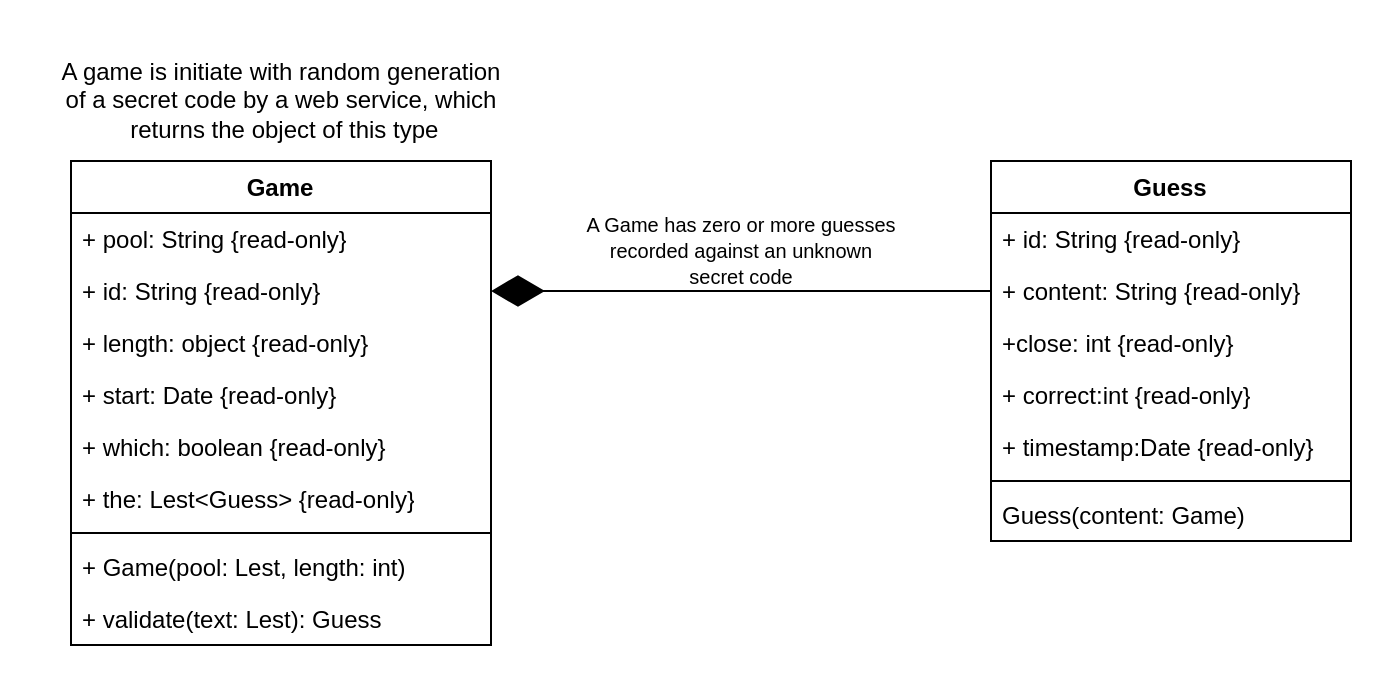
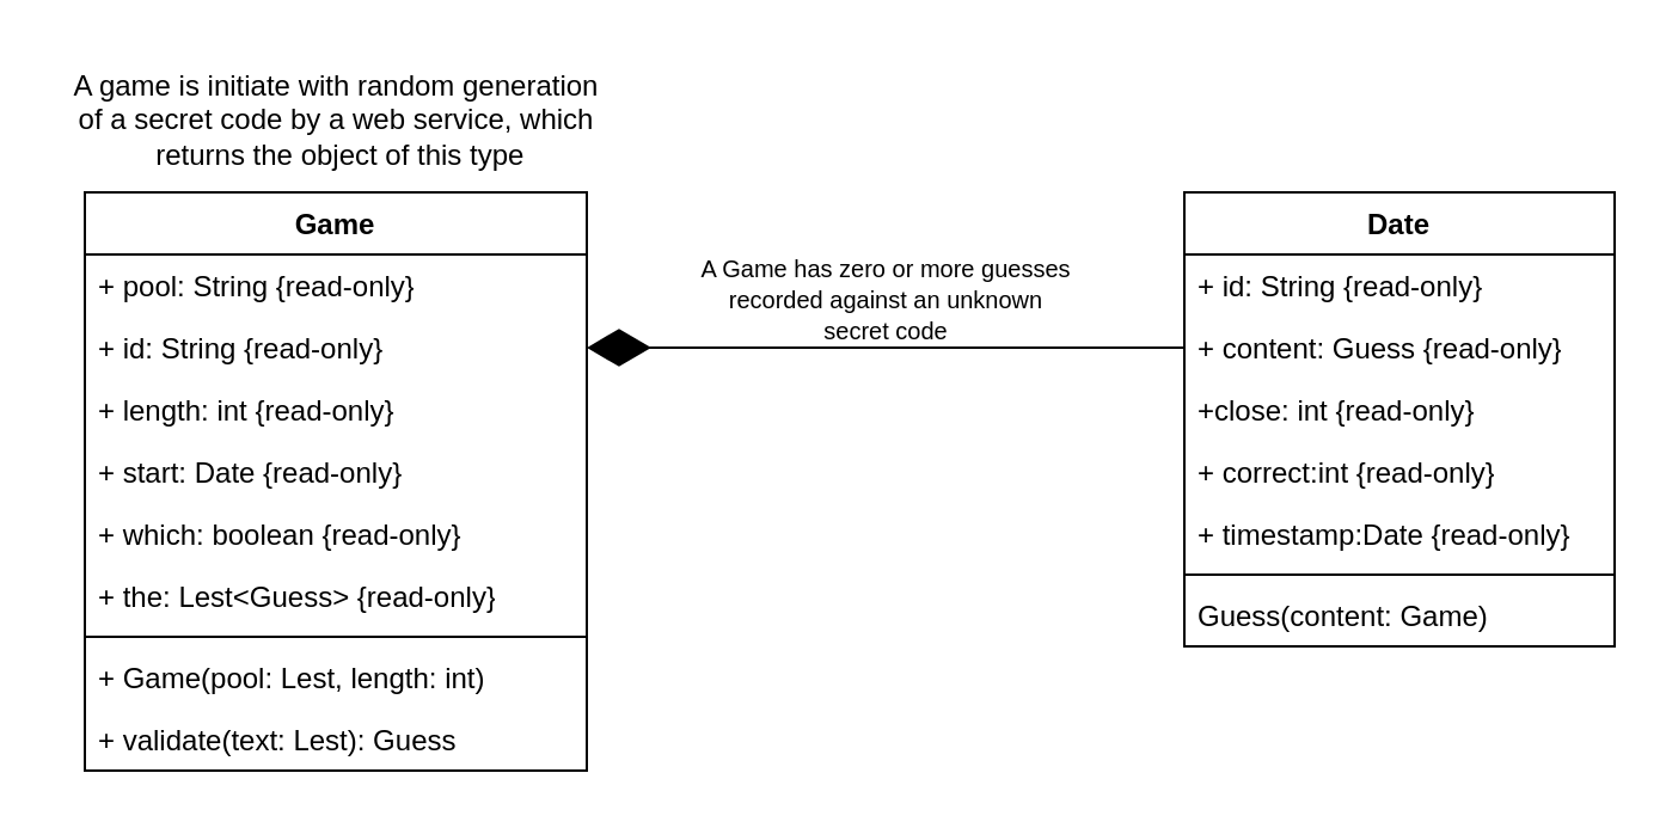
  <mxCell id="0" />
  <mxCell id="1" parent="0" />
  <mxCell id="2" value="Game" style="swimlane;fontStyle=1;align=center;verticalAlign=top;childLayout=stackLayout;horizontal=1;startSize=26;horizontalStack=0;resizeParent=1;resizeParentMax=0;resizeLast=0;collapsible=1;marginBottom=0;whiteSpace=wrap;html=1;" parent="1" vertex="1"><mxGeometry x="35" y="80" width="210" height="242" as="geometry" /></mxCell>
  <mxCell id="3" value="+ pool: String&amp;nbsp;{read-only}" style="text;strokeColor=none;fillColor=none;align=left;verticalAlign=top;spacingLeft=4;spacingRight=4;overflow=hidden;rotatable=0;points=[[0,0.5],[1,0.5]];portConstraint=eastwest;whiteSpace=wrap;html=1;" parent="2" vertex="1"><mxGeometry y="26" width="210" height="26" as="geometry" /></mxCell>
  <mxCell id="4" value="+ id: String {read-only}" style="text;strokeColor=none;fillColor=none;align=left;verticalAlign=top;spacingLeft=4;spacingRight=4;overflow=hidden;rotatable=0;points=[[0,0.5],[1,0.5]];portConstraint=eastwest;whiteSpace=wrap;html=1;" parent="2" vertex="1"><mxGeometry y="52" width="210" height="26" as="geometry" /></mxCell>
- <mxCell id="5" value="+ length: object&amp;nbsp;{read-only}" style="text;strokeColor=none;fillColor=none;align=left;verticalAlign=top;spacingLeft=4;spacingRight=4;overflow=hidden;rotatable=0;points=[[0,0.5],[1,0.5]];portConstraint=eastwest;whiteSpace=wrap;html=1;" parent="2" vertex="1"><mxGeometry y="78" width="210" height="26" as="geometry" /></mxCell>
+ <mxCell id="5" value="+ length: int&amp;nbsp;{read-only}" style="text;strokeColor=none;fillColor=none;align=left;verticalAlign=top;spacingLeft=4;spacingRight=4;overflow=hidden;rotatable=0;points=[[0,0.5],[1,0.5]];portConstraint=eastwest;whiteSpace=wrap;html=1;" parent="2" vertex="1"><mxGeometry y="78" width="210" height="26" as="geometry" /></mxCell>
  <mxCell id="6" value="+ start: Date&amp;nbsp;{read-only}" style="text;strokeColor=none;fillColor=none;align=left;verticalAlign=top;spacingLeft=4;spacingRight=4;overflow=hidden;rotatable=0;points=[[0,0.5],[1,0.5]];portConstraint=eastwest;whiteSpace=wrap;html=1;" parent="2" vertex="1"><mxGeometry y="104" width="210" height="26" as="geometry" /></mxCell>
  <mxCell id="7" value="+ which: boolean&amp;nbsp;{read-only}" style="text;strokeColor=none;fillColor=none;align=left;verticalAlign=top;spacingLeft=4;spacingRight=4;overflow=hidden;rotatable=0;points=[[0,0.5],[1,0.5]];portConstraint=eastwest;whiteSpace=wrap;html=1;" parent="2" vertex="1"><mxGeometry y="130" width="210" height="26" as="geometry" /></mxCell>
  <mxCell id="8" value="+ the: Lest&amp;lt;Guess&amp;gt;&amp;nbsp;{read-only}" style="text;strokeColor=none;fillColor=none;align=left;verticalAlign=top;spacingLeft=4;spacingRight=4;overflow=hidden;rotatable=0;points=[[0,0.5],[1,0.5]];portConstraint=eastwest;whiteSpace=wrap;html=1;" parent="2" vertex="1"><mxGeometry y="156" width="210" height="26" as="geometry" /></mxCell>
  <mxCell id="9" value="" style="line;strokeWidth=1;fillColor=none;align=left;verticalAlign=middle;spacingTop=-1;spacingLeft=3;spacingRight=3;rotatable=0;labelPosition=right;points=[];portConstraint=eastwest;strokeColor=inherit;" parent="2" vertex="1"><mxGeometry y="182" width="210" height="8" as="geometry" /></mxCell>
  <mxCell id="10" value="+ Game(pool: Lest, length: int)" style="text;strokeColor=none;fillColor=none;align=left;verticalAlign=top;spacingLeft=4;spacingRight=4;overflow=hidden;rotatable=0;points=[[0,0.5],[1,0.5]];portConstraint=eastwest;whiteSpace=wrap;html=1;" parent="2" vertex="1"><mxGeometry y="190" width="210" height="26" as="geometry" /></mxCell>
  <mxCell id="11" value="+ validate(text: Lest): Guess" style="text;strokeColor=none;fillColor=none;align=left;verticalAlign=top;spacingLeft=4;spacingRight=4;overflow=hidden;rotatable=0;points=[[0,0.5],[1,0.5]];portConstraint=eastwest;whiteSpace=wrap;html=1;" parent="2" vertex="1"><mxGeometry y="216" width="210" height="26" as="geometry" /></mxCell>
- <mxCell id="12" value="Guess" style="swimlane;fontStyle=1;align=center;verticalAlign=top;childLayout=stackLayout;horizontal=1;startSize=26;horizontalStack=0;resizeParent=1;resizeParentMax=0;resizeLast=0;collapsible=1;marginBottom=0;whiteSpace=wrap;html=1;" parent="1" vertex="1"><mxGeometry x="495" y="80" width="180" height="190" as="geometry"><mxRectangle x="400" y="80" width="100" height="30" as="alternateBounds" /></mxGeometry></mxCell>
+ <mxCell id="12" value="Date" style="swimlane;fontStyle=1;align=center;verticalAlign=top;childLayout=stackLayout;horizontal=1;startSize=26;horizontalStack=0;resizeParent=1;resizeParentMax=0;resizeLast=0;collapsible=1;marginBottom=0;whiteSpace=wrap;html=1;" parent="1" vertex="1"><mxGeometry x="495" y="80" width="180" height="190" as="geometry"><mxRectangle x="400" y="80" width="100" height="30" as="alternateBounds" /></mxGeometry></mxCell>
  <mxCell id="13" value="+ id: String {read-only}" style="text;strokeColor=none;fillColor=none;align=left;verticalAlign=top;spacingLeft=4;spacingRight=4;overflow=hidden;rotatable=0;points=[[0,0.5],[1,0.5]];portConstraint=eastwest;whiteSpace=wrap;html=1;" parent="12" vertex="1"><mxGeometry y="26" width="180" height="26" as="geometry" /></mxCell>
- <mxCell id="14" value="+ content: String {read-only}" style="text;strokeColor=none;fillColor=none;align=left;verticalAlign=top;spacingLeft=4;spacingRight=4;overflow=hidden;rotatable=0;points=[[0,0.5],[1,0.5]];portConstraint=eastwest;whiteSpace=wrap;html=1;" parent="12" vertex="1"><mxGeometry y="52" width="180" height="26" as="geometry" /></mxCell>
+ <mxCell id="14" value="+ content: Guess {read-only}" style="text;strokeColor=none;fillColor=none;align=left;verticalAlign=top;spacingLeft=4;spacingRight=4;overflow=hidden;rotatable=0;points=[[0,0.5],[1,0.5]];portConstraint=eastwest;whiteSpace=wrap;html=1;" parent="12" vertex="1"><mxGeometry y="52" width="180" height="26" as="geometry" /></mxCell>
  <mxCell id="15" value="+close: int {read-only}" style="text;strokeColor=none;fillColor=none;align=left;verticalAlign=top;spacingLeft=4;spacingRight=4;overflow=hidden;rotatable=0;points=[[0,0.5],[1,0.5]];portConstraint=eastwest;whiteSpace=wrap;html=1;" parent="12" vertex="1"><mxGeometry y="78" width="180" height="26" as="geometry" /></mxCell>
  <mxCell id="16" value="+ correct:int {read-only}" style="text;strokeColor=none;fillColor=none;align=left;verticalAlign=top;spacingLeft=4;spacingRight=4;overflow=hidden;rotatable=0;points=[[0,0.5],[1,0.5]];portConstraint=eastwest;whiteSpace=wrap;html=1;" parent="12" vertex="1"><mxGeometry y="104" width="180" height="26" as="geometry" /></mxCell>
  <mxCell id="17" value="+ timestamp:Date {read-only}" style="text;strokeColor=none;fillColor=none;align=left;verticalAlign=top;spacingLeft=4;spacingRight=4;overflow=hidden;rotatable=0;points=[[0,0.5],[1,0.5]];portConstraint=eastwest;whiteSpace=wrap;html=1;" parent="12" vertex="1"><mxGeometry y="130" width="180" height="26" as="geometry" /></mxCell>
  <mxCell id="18" value="" style="line;strokeWidth=1;fillColor=none;align=left;verticalAlign=middle;spacingTop=-1;spacingLeft=3;spacingRight=3;rotatable=0;labelPosition=right;points=[];portConstraint=eastwest;strokeColor=inherit;" parent="12" vertex="1"><mxGeometry y="156" width="180" height="8" as="geometry" /></mxCell>
  <mxCell id="19" value="Guess(content: Game)" style="text;strokeColor=none;fillColor=none;align=left;verticalAlign=top;spacingLeft=4;spacingRight=4;overflow=hidden;rotatable=0;points=[[0,0.5],[1,0.5]];portConstraint=eastwest;whiteSpace=wrap;html=1;" parent="12" vertex="1"><mxGeometry y="164" width="180" height="26" as="geometry" /></mxCell>
  <mxCell id="20" value="&lt;font style=&quot;font-size: 10px;&quot;&gt;A Game has zero or more guesses&lt;br&gt;recorded against an unknown&lt;br&gt;secret code&lt;br&gt;&lt;/font&gt;" style="endArrow=diamondThin;endFill=1;endSize=24;html=1;rounded=0;entryX=1;entryY=0.5;entryDx=0;entryDy=0;exitX=0;exitY=0.5;exitDx=0;exitDy=0;spacingBottom=41;labelBackgroundColor=none;" parent="1" source="14" target="4" edge="1"><mxGeometry width="160" relative="1" as="geometry"><mxPoint x="475" y="210" as="sourcePoint" /><mxPoint x="435" y="210" as="targetPoint" /></mxGeometry></mxCell>
  <mxCell id="21" value="A game is initiate with random generation&lt;br&gt;of a secret code by a web service, which&lt;br&gt;&amp;nbsp;returns the object of this type" style="text;html=1;align=center;verticalAlign=middle;resizable=0;points=[];autosize=1;strokeColor=none;fillColor=none;" parent="1" vertex="1"><mxGeometry x="20" y="20" width="240" height="60" as="geometry" /></mxCell>
